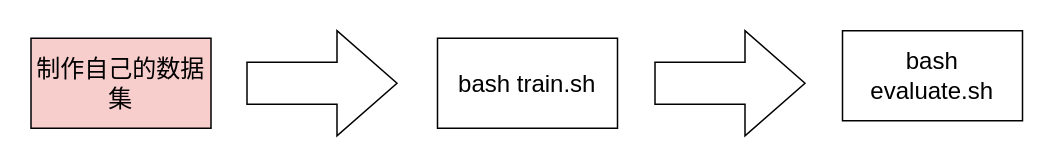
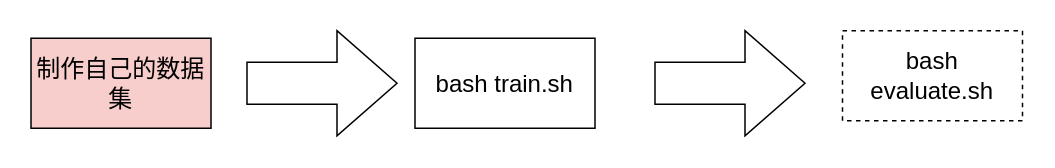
  <mxCell id="0" />
  <mxCell id="1" parent="0" />
  <mxCell id="2" value="制作自己的数据集" style="rounded=0;whiteSpace=wrap;html=1;fontSize=16;fillColor=#f8cecc;" vertex="1" parent="1"><mxGeometry x="20" y="25" width="120" height="60" as="geometry" /></mxCell>
  <mxCell id="3" value="" style="html=1;shadow=0;dashed=0;align=center;verticalAlign=middle;shape=mxgraph.arrows2.arrow;dy=0.6;dx=40;notch=0;fontSize=16;" vertex="1" parent="1"><mxGeometry x="164" y="20" width="100" height="70" as="geometry" /></mxCell>
- <mxCell id="4" value="bash train.sh" style="whiteSpace=wrap;html=1;fontSize=16;" vertex="1" parent="1"><mxGeometry x="291" y="25" width="120" height="60" as="geometry" /></mxCell>
+ <mxCell id="4" value="bash train.sh" style="whiteSpace=wrap;html=1;fontSize=16;" vertex="1" parent="1"><mxGeometry x="276" y="25" width="120" height="60" as="geometry" /></mxCell>
  <mxCell id="5" value="" style="html=1;shadow=0;dashed=0;align=center;verticalAlign=middle;shape=mxgraph.arrows2.arrow;dy=0.6;dx=40;notch=0;fontSize=16;" vertex="1" parent="1"><mxGeometry x="436" y="20" width="100" height="70" as="geometry" /></mxCell>
- <mxCell id="6" value="bash evaluate.sh" style="whiteSpace=wrap;html=1;fontSize=16;" vertex="1" parent="1"><mxGeometry x="561" y="20" width="120" height="60" as="geometry" /></mxCell>
+ <mxCell id="6" value="bash evaluate.sh" style="whiteSpace=wrap;html=1;fontSize=16;dashed=1;" vertex="1" parent="1"><mxGeometry x="561" y="20" width="120" height="60" as="geometry" /></mxCell>
